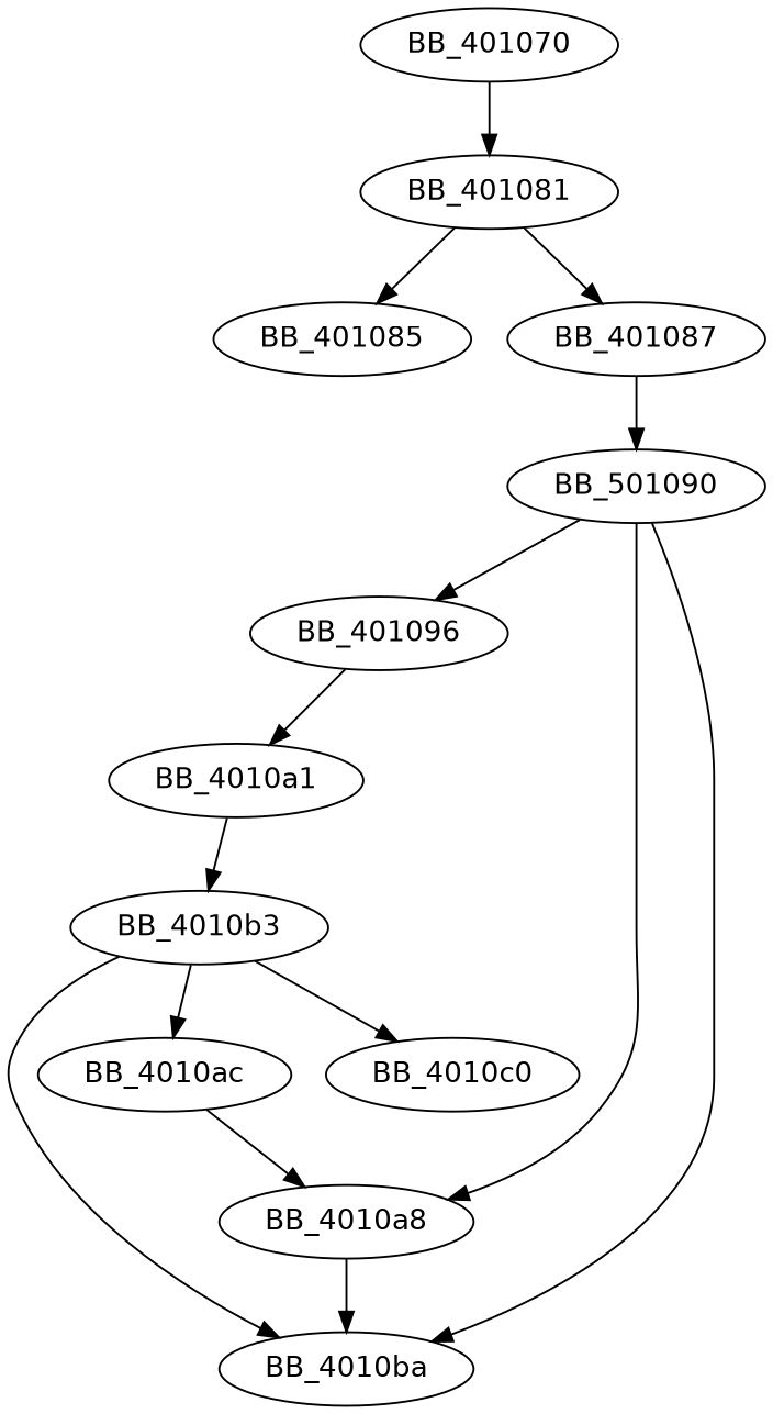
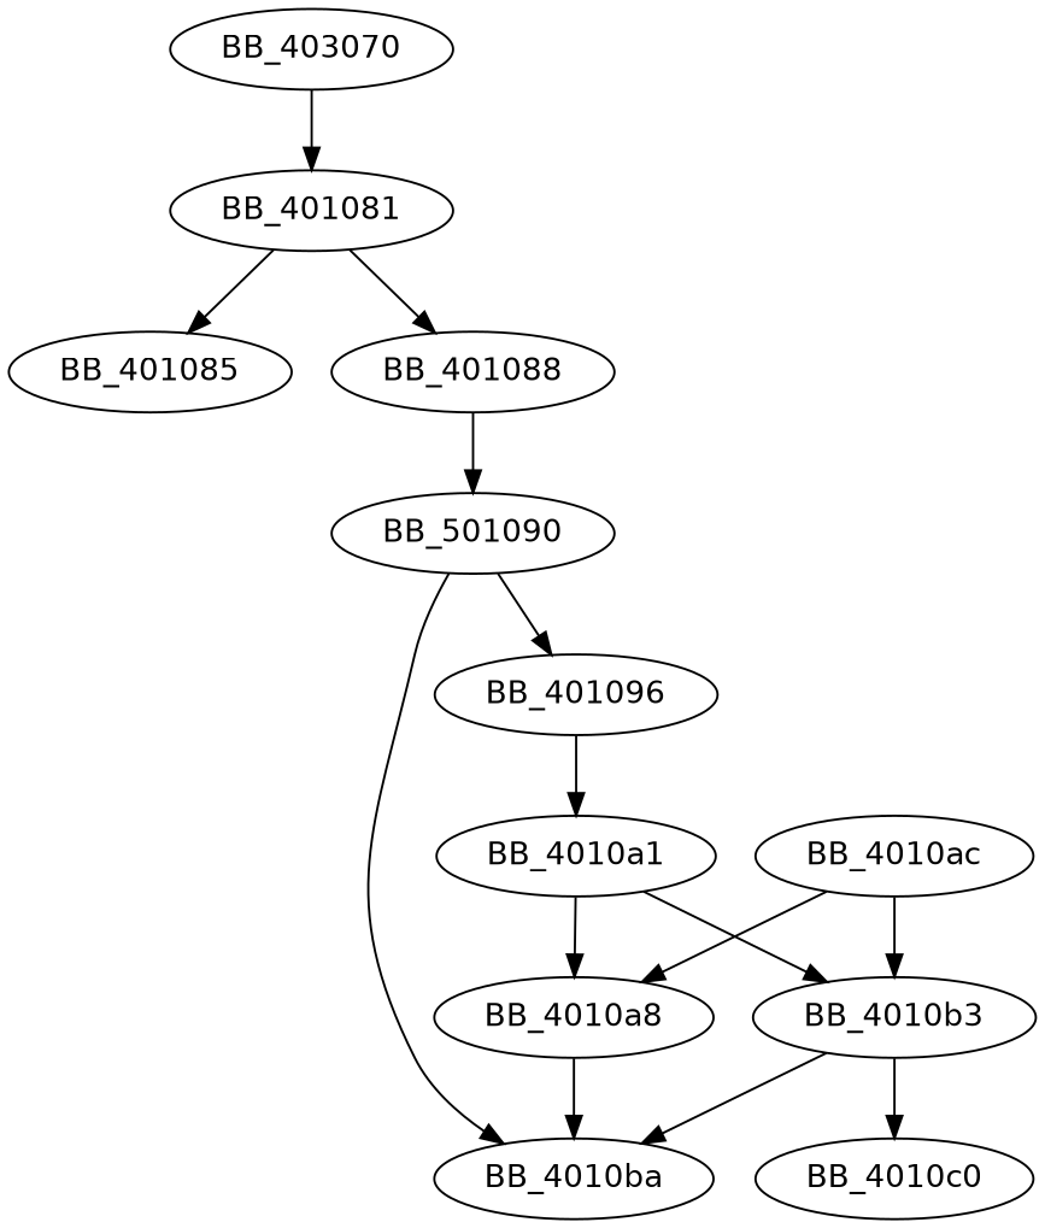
  digraph {
    fontname="DejaVu Sans"
    node [fontname="DejaVu Sans"]
    edge [fontname="DejaVu Sans"]
-   BB_401070
+   BB_401070 [label=BB_403070]
    BB_401081
    BB_401085
-   BB_401088 [label=BB_401087]
+   BB_401088
    n5 [label=BB_501090]
    BB_401096
    BB_4010ba
    BB_4010a1
    BB_4010a8
    n10 [label=BB_4010b3]
    BB_4010c0
    BB_4010ac
    BB_401070 -> BB_401081
    BB_401081 -> BB_401085
    BB_401081 -> BB_401088
    BB_401088 -> n5
    n5 -> BB_401096
    n5 -> BB_4010ba
    BB_401096 -> BB_4010a1
-   n5 -> BB_4010a8
+   BB_4010a1 -> BB_4010a8
    BB_4010a1 -> n10
    BB_4010a8 -> BB_4010ba
    n10 -> BB_4010ba
    n10 -> BB_4010c0
    BB_4010ac -> BB_4010a8
-   n10 -> BB_4010ac
+   BB_4010ac -> n10
  }
